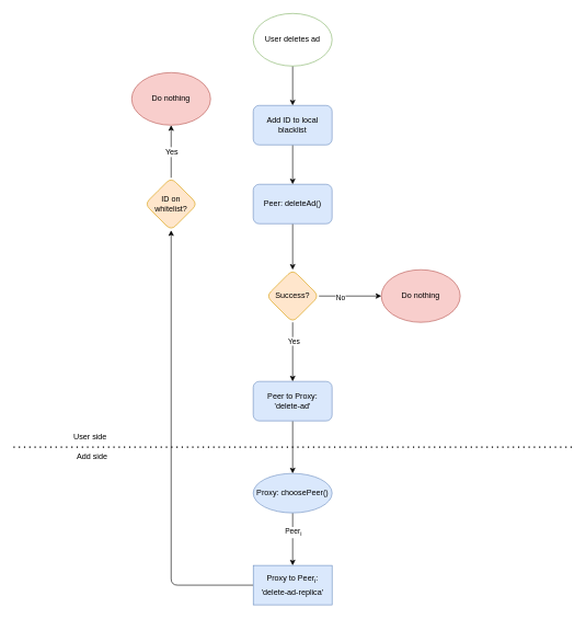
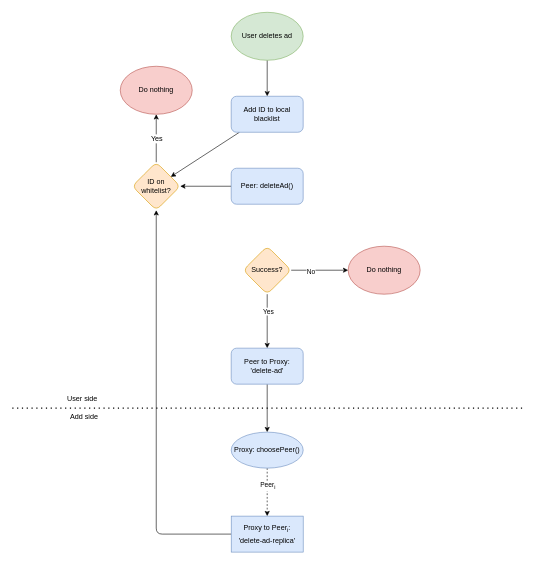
  <mxCell id="0" />
  <mxCell id="1" parent="0" />
  <mxCell id="2" value="" style="edgeStyle=none;html=1;" parent="1" source="3" target="5" edge="1"><mxGeometry relative="1" as="geometry" /></mxCell>
- <mxCell id="3" value="User deletes ad" style="ellipse;whiteSpace=wrap;html=1;fillColor=#ffffff;strokeColor=#82b366;" parent="1" vertex="1"><mxGeometry x="385" y="20" width="120" height="80" as="geometry" /></mxCell>
- <mxCell id="4" value="" style="edgeStyle=none;html=1;" parent="1" source="5" target="7" edge="1"><mxGeometry relative="1" as="geometry" /></mxCell>
+ <mxCell id="3" value="User deletes ad" style="ellipse;whiteSpace=wrap;html=1;fillColor=#d5e8d4;strokeColor=#82b366;" parent="1" vertex="1"><mxGeometry x="385" y="20" width="120" height="80" as="geometry" /></mxCell>
+ <mxCell id="4" value="" style="edgeStyle=none;html=1;" parent="1" source="5" target="25" edge="1"><mxGeometry relative="1" as="geometry" /></mxCell>
  <mxCell id="5" value="Add ID to local blacklist" style="rounded=1;whiteSpace=wrap;html=1;fillColor=#dae8fc;strokeColor=#6c8ebf;" parent="1" vertex="1"><mxGeometry x="385" y="160" width="120" height="60" as="geometry" /></mxCell>
- <mxCell id="6" value="" style="edgeStyle=none;html=1;" parent="1" source="7" target="12" edge="1"><mxGeometry relative="1" as="geometry" /></mxCell>
+ <mxCell id="6" value="" style="edgeStyle=none;html=1;" parent="1" source="7" target="25" edge="1"><mxGeometry relative="1" as="geometry" /></mxCell>
  <mxCell id="7" value="Peer: deleteAd()" style="whiteSpace=wrap;html=1;rounded=1;fillColor=#dae8fc;strokeColor=#6c8ebf;" parent="1" vertex="1"><mxGeometry x="385" y="280" width="120" height="60" as="geometry" /></mxCell>
  <mxCell id="8" value="" style="edgeStyle=none;html=1;entryX=0;entryY=0.5;entryDx=0;entryDy=0;" parent="1" source="12" target="27" edge="1"><mxGeometry relative="1" as="geometry"><mxPoint x="570" y="450" as="targetPoint" /></mxGeometry></mxCell>
  <mxCell id="9" value="No" style="edgeLabel;html=1;align=center;verticalAlign=middle;resizable=0;points=[];" parent="8" vertex="1" connectable="0"><mxGeometry x="-0.318" y="-1" relative="1" as="geometry"><mxPoint as="offset" /></mxGeometry></mxCell>
  <mxCell id="10" value="" style="edgeStyle=none;html=1;" parent="1" source="12" target="14" edge="1"><mxGeometry relative="1" as="geometry" /></mxCell>
  <mxCell id="11" value="Yes" style="edgeLabel;html=1;align=center;verticalAlign=middle;resizable=0;points=[];" parent="10" vertex="1" connectable="0"><mxGeometry x="-0.381" y="1" relative="1" as="geometry"><mxPoint as="offset" /></mxGeometry></mxCell>
  <mxCell id="12" value="Success?" style="rhombus;whiteSpace=wrap;html=1;rounded=1;fillColor=#ffe6cc;strokeColor=#d79b00;" parent="1" vertex="1"><mxGeometry x="405" y="410" width="80" height="80" as="geometry" /></mxCell>
  <mxCell id="13" value="" style="edgeStyle=none;html=1;" parent="1" source="14" target="17" edge="1"><mxGeometry relative="1" as="geometry" /></mxCell>
  <mxCell id="14" value="Peer to Proxy:&lt;br&gt;'delete-ad'" style="whiteSpace=wrap;html=1;rounded=1;fillColor=#dae8fc;strokeColor=#6c8ebf;" parent="1" vertex="1"><mxGeometry x="385" y="580" width="120" height="60" as="geometry" /></mxCell>
- <mxCell id="15" value="" style="edgeStyle=none;html=1;" parent="1" source="17" target="19" edge="1"><mxGeometry relative="1" as="geometry" /></mxCell>
+ <mxCell id="15" value="" style="edgeStyle=none;html=1;dashed=1;" parent="1" source="17" target="19" edge="1"><mxGeometry relative="1" as="geometry" /></mxCell>
  <mxCell id="16" value="Peer&lt;sub&gt;i&lt;/sub&gt;" style="edgeLabel;html=1;align=center;verticalAlign=middle;resizable=0;points=[];" parent="15" vertex="1" connectable="0"><mxGeometry x="-0.271" relative="1" as="geometry"><mxPoint as="offset" /></mxGeometry></mxCell>
  <mxCell id="17" value="Proxy: choosePeer()" style="ellipse;whiteSpace=wrap;html=1;fillColor=#dae8fc;strokeColor=#6c8ebf;" parent="1" vertex="1"><mxGeometry x="385" y="720" width="120" height="60" as="geometry" /></mxCell>
  <mxCell id="18" style="edgeStyle=none;html=1;exitX=0;exitY=0.5;exitDx=0;exitDy=0;entryX=0.5;entryY=1;entryDx=0;entryDy=0;fontSize=12;" parent="1" source="19" target="25" edge="1"><mxGeometry relative="1" as="geometry"><Array as="points"><mxPoint x="260" y="890" /></Array></mxGeometry></mxCell>
  <mxCell id="19" value="Proxy to Peer&lt;sub&gt;i&lt;/sub&gt;:&lt;br&gt;&lt;sub&gt;&lt;font style=&quot;font-size: 12px;&quot;&gt;'delete-ad-replica'&lt;/font&gt;&lt;br&gt;&lt;/sub&gt;" style="whiteSpace=wrap;html=1;fillColor=#dae8fc;strokeColor=#6c8ebf;rounded=0;" parent="1" vertex="1"><mxGeometry x="385" y="860" width="120" height="60" as="geometry" /></mxCell>
  <mxCell id="20" value="" style="endArrow=none;dashed=1;html=1;dashPattern=1 3;strokeWidth=2;fontSize=12;" parent="1" edge="1"><mxGeometry width="50" height="50" relative="1" as="geometry"><mxPoint y="680" as="sourcePoint" x="20" /><mxPoint x="870" y="680" as="targetPoint" /></mxGeometry></mxCell>
  <mxCell id="21" value="User side" style="text;html=1;strokeColor=none;fillColor=none;align=center;verticalAlign=middle;whiteSpace=wrap;rounded=0;fontSize=12;" parent="1" vertex="1"><mxGeometry x="97.5" y="650" width="77.5" height="30" as="geometry" /></mxCell>
  <mxCell id="22" value="Add side" style="text;html=1;strokeColor=none;fillColor=none;align=center;verticalAlign=middle;whiteSpace=wrap;rounded=0;fontSize=12;" parent="1" vertex="1"><mxGeometry x="105" y="680" width="70" height="30" as="geometry" /></mxCell>
  <mxCell id="23" value="" style="edgeStyle=none;html=1;fontSize=12;" parent="1" source="25" target="26" edge="1"><mxGeometry relative="1" as="geometry" /></mxCell>
  <mxCell id="24" value="Yes" style="edgeLabel;html=1;align=center;verticalAlign=middle;resizable=0;points=[];fontSize=12;" parent="23" vertex="1" connectable="0"><mxGeometry x="0.471" y="2" relative="1" as="geometry"><mxPoint x="2" y="19" as="offset" /></mxGeometry></mxCell>
  <mxCell id="25" value="ID on whitelist?" style="rhombus;whiteSpace=wrap;html=1;rounded=1;fillColor=#ffe6cc;strokeColor=#d79b00;" parent="1" vertex="1"><mxGeometry x="220" y="270" width="80" height="80" as="geometry" /></mxCell>
  <mxCell id="26" value="Do nothing" style="ellipse;whiteSpace=wrap;html=1;rounded=1;fillColor=#f8cecc;strokeColor=#b85450;" parent="1" vertex="1"><mxGeometry x="200" y="110" width="120" height="80" as="geometry" /></mxCell>
  <mxCell id="27" value="Do nothing" style="ellipse;whiteSpace=wrap;html=1;fontSize=12;fillColor=#f8cecc;strokeColor=#b85450;" parent="1" vertex="1"><mxGeometry x="580" y="410" width="120" height="80" as="geometry" /></mxCell>
